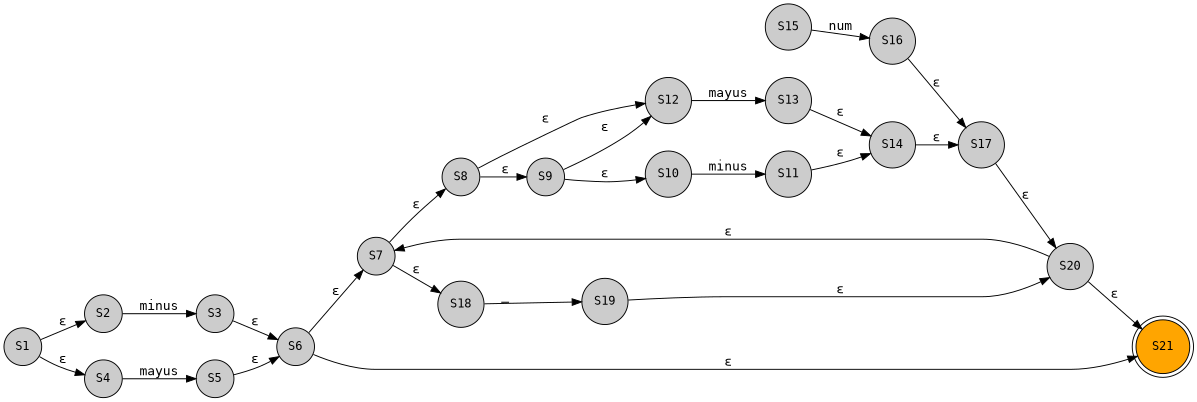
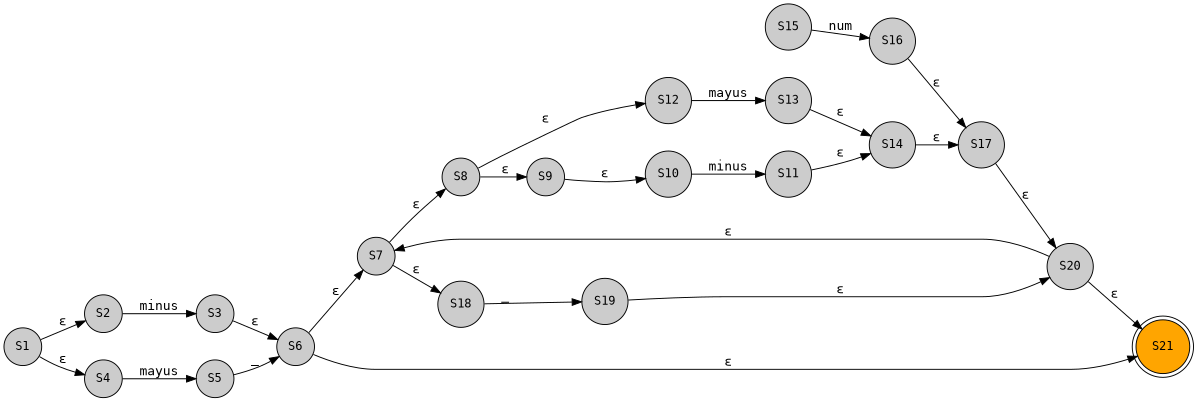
  digraph {
    fontname="DejaVu Sans Mono"
    nodesep=0.4
    rankdir=LR
    ranksep=0.5
    node [fillcolor="#CCCCCC" fontname="DejaVu Sans Mono" fontsize=13 shape=circle style=filled]
    edge [fontname="DejaVu Sans Mono"]
    S1
    S2
    S4
    S3
    S5
    S6
    S7
    S21 [fillcolor="#FFA500" shape=doublecircle]
    S8
    S18
    S9
    S12
    S19
    S20
    S10
    S15
    S16
    S17
    S11
    S13
    S14
    S1 -> S2 [label="ε"]
    S1 -> S4 [label="ε"]
    S2 -> S3 [label=minus]
    S4 -> S5 [label=mayus]
    S3 -> S6 [label="ε"]
-   S5 -> S6 [label="ε"]
+   S5 -> S6 [label=_]
    S6 -> S7 [label="ε"]
    S6 -> S21 [label="ε"]
    S7 -> S8 [label="ε"]
    S7 -> S18 [label="ε"]
    S8 -> S9 [label="ε"]
    S8 -> S12 [label="ε"]
    S18 -> S19 [label=_]
-   S9 -> S12 [label="ε"]
    S9 -> S10 [label="ε"]
    S12 -> S13 [label=mayus]
    S19 -> S20 [label="ε"]
    S20 -> S7 [label="ε"]
    S20 -> S21 [label="ε"]
    S10 -> S11 [label=minus]
    S15 -> S16 [label=num]
    S16 -> S17 [label="ε"]
    S17 -> S20 [label="ε"]
    S11 -> S14 [label="ε"]
    S13 -> S14 [label="ε"]
    S14 -> S17 [label="ε"]
  }
